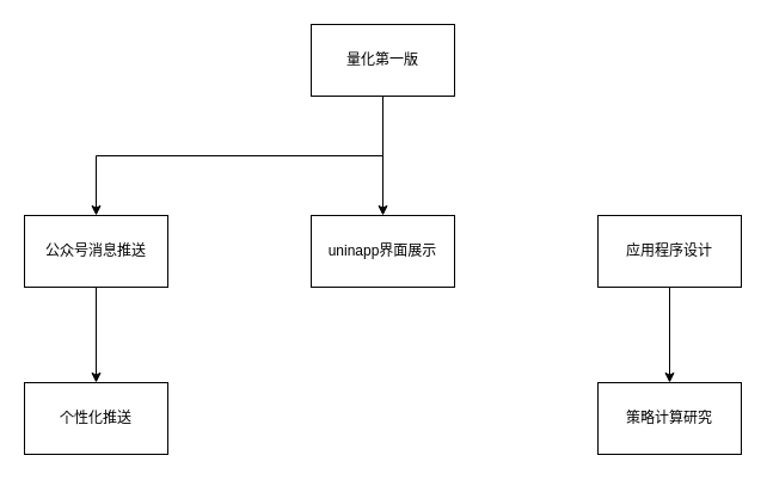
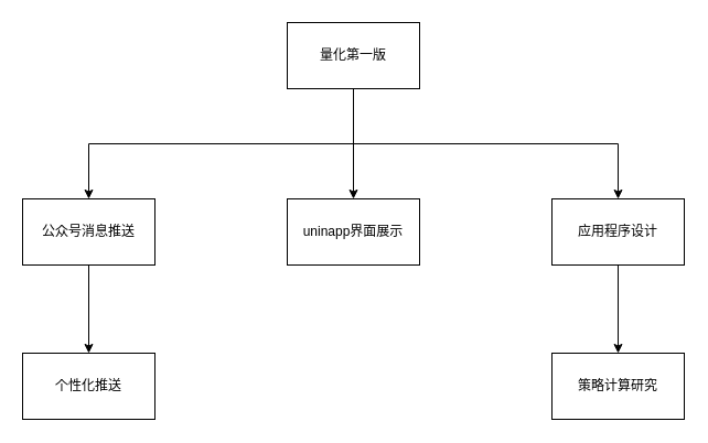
  <mxCell id="0" />
  <mxCell id="1" parent="0" />
  <mxCell id="2" style="edgeStyle=orthogonalEdgeStyle;rounded=0;orthogonalLoop=1;jettySize=auto;html=1;" edge="1" parent="1" source="5" target="9"><mxGeometry relative="1" as="geometry"><Array as="points"><mxPoint x="320" y="130" /><mxPoint x="80" y="130" /></Array></mxGeometry></mxCell>
  <mxCell id="3" style="edgeStyle=orthogonalEdgeStyle;rounded=0;orthogonalLoop=1;jettySize=auto;html=1;entryX=0.5;entryY=0;entryDx=0;entryDy=0;" edge="1" parent="1" source="5" target="10"><mxGeometry relative="1" as="geometry" /></mxCell>
+ <mxCell id="4" style="edgeStyle=orthogonalEdgeStyle;rounded=0;orthogonalLoop=1;jettySize=auto;html=1;entryX=0.5;entryY=0;entryDx=0;entryDy=0;" edge="1" parent="1" source="5" target="7"><mxGeometry relative="1" as="geometry"><Array as="points"><mxPoint x="320" y="130" /><mxPoint x="560" y="130" /></Array></mxGeometry></mxCell>
  <mxCell id="5" value="量化第一版" style="rounded=0;whiteSpace=wrap;html=1;" vertex="1" parent="1"><mxGeometry x="260" y="20" width="120" height="60" as="geometry" /></mxCell>
  <mxCell id="6" value="" style="edgeStyle=orthogonalEdgeStyle;rounded=0;orthogonalLoop=1;jettySize=auto;html=1;" edge="1" parent="1" source="7" target="12"><mxGeometry relative="1" as="geometry" /></mxCell>
  <mxCell id="7" value="应用程序设计" style="rounded=0;whiteSpace=wrap;html=1;" vertex="1" parent="1"><mxGeometry x="500" y="180" width="120" height="60" as="geometry" /></mxCell>
  <mxCell id="8" value="" style="edgeStyle=orthogonalEdgeStyle;rounded=0;orthogonalLoop=1;jettySize=auto;html=1;" edge="1" parent="1" source="9" target="11"><mxGeometry relative="1" as="geometry" /></mxCell>
  <mxCell id="9" value="公众号消息推送" style="rounded=0;whiteSpace=wrap;html=1;" vertex="1" parent="1"><mxGeometry x="20" y="180" width="120" height="60" as="geometry" /></mxCell>
  <mxCell id="10" value="uninapp界面展示" style="rounded=0;whiteSpace=wrap;html=1;" vertex="1" parent="1"><mxGeometry x="260" y="180" width="120" height="60" as="geometry" /></mxCell>
  <mxCell id="11" value="个性化推送" style="rounded=0;whiteSpace=wrap;html=1;" vertex="1" parent="1"><mxGeometry x="20" y="320" width="120" height="60" as="geometry" /></mxCell>
  <mxCell id="12" value="策略计算研究" style="rounded=0;whiteSpace=wrap;html=1;" vertex="1" parent="1"><mxGeometry x="500" y="320" width="120" height="60" as="geometry" /></mxCell>
